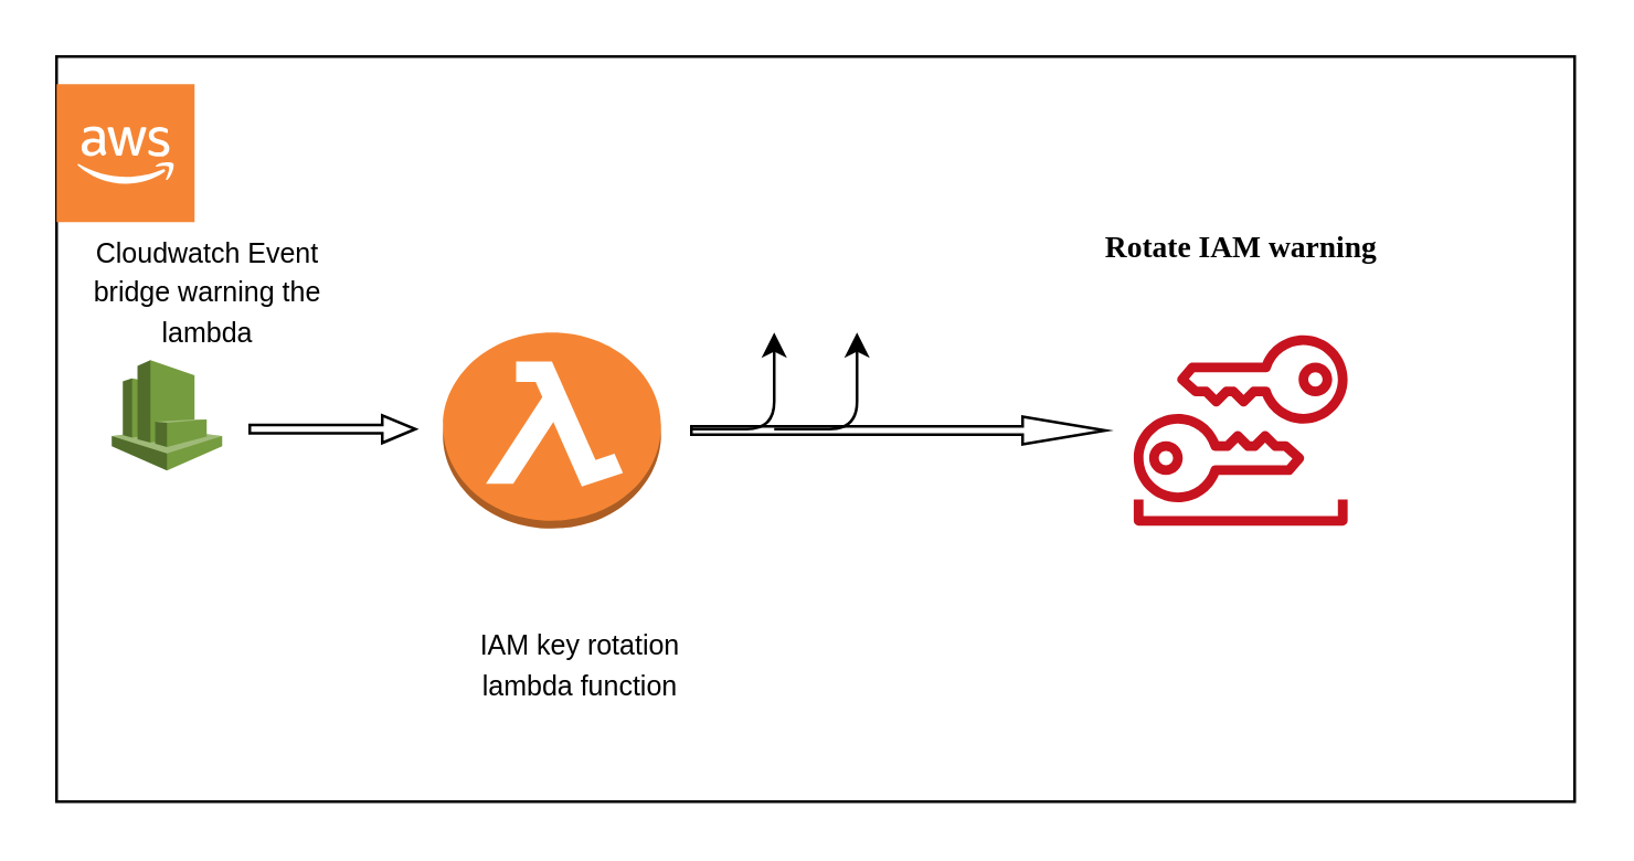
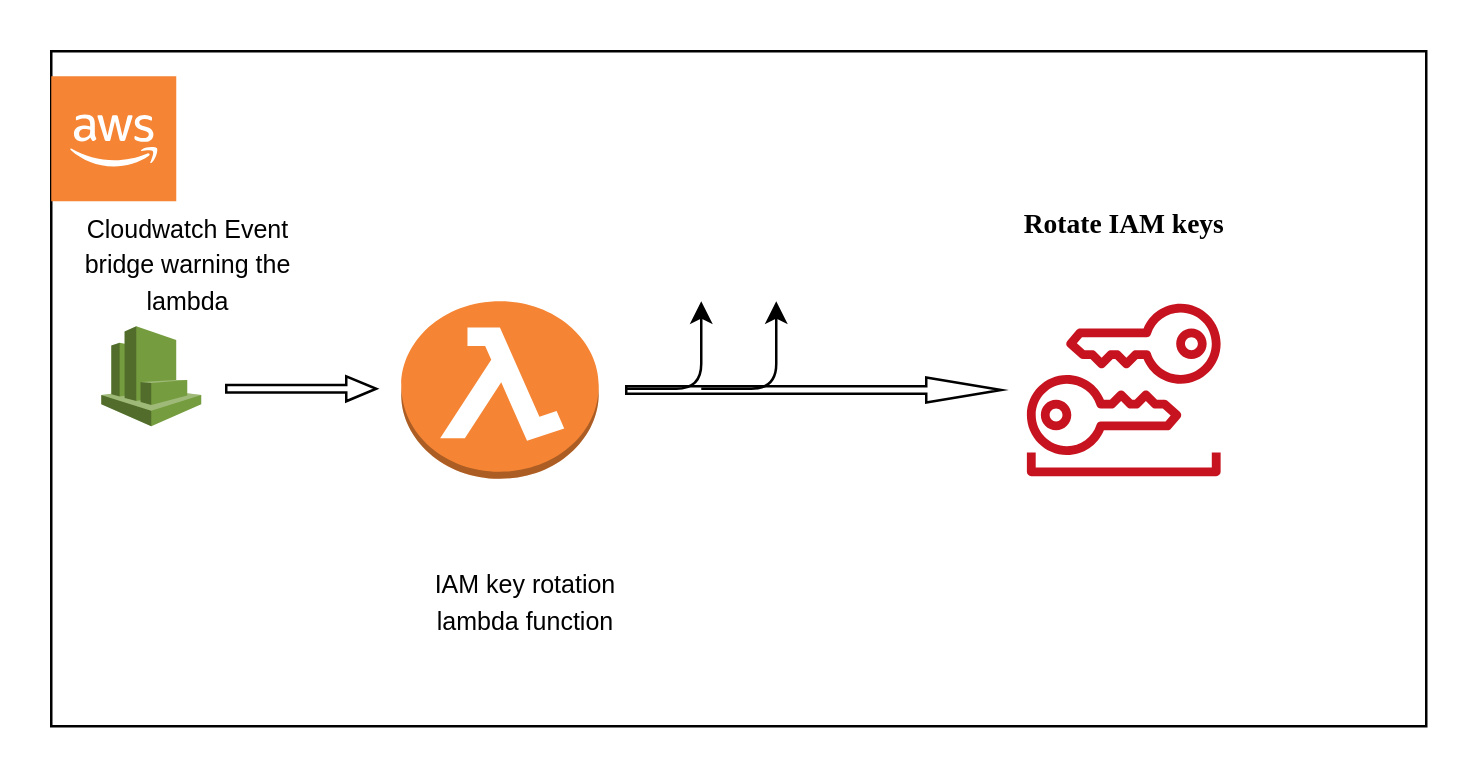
  <mxCell id="0" />
  <mxCell id="1" parent="0" />
  <mxCell id="2" value="" style="rounded=0;whiteSpace=wrap;html=1;" vertex="1" parent="1"><mxGeometry x="20" y="20" width="550" height="270" as="geometry" /></mxCell>
  <mxCell id="3" value="" style="outlineConnect=0;dashed=0;verticalLabelPosition=bottom;verticalAlign=top;align=center;html=1;shape=mxgraph.aws3.cloud_2;fillColor=#F58534;gradientColor=none;" vertex="1" parent="1"><mxGeometry x="20" y="30" width="50" height="50" as="geometry" /></mxCell>
  <mxCell id="4" value="" style="outlineConnect=0;dashed=0;verticalLabelPosition=bottom;verticalAlign=top;align=center;html=1;shape=mxgraph.aws3.cloudwatch;fillColor=#759C3E;gradientColor=none;" vertex="1" parent="1"><mxGeometry x="40" y="130" width="40" height="40" as="geometry" /></mxCell>
  <mxCell id="5" value="" style="shape=singleArrow;whiteSpace=wrap;html=1;" vertex="1" parent="1"><mxGeometry x="90" y="150" width="60" height="10" as="geometry" /></mxCell>
  <mxCell id="6" value="" style="outlineConnect=0;dashed=0;verticalLabelPosition=bottom;verticalAlign=top;align=center;html=1;shape=mxgraph.aws3.lambda_function;fillColor=#F58534;gradientColor=none;" vertex="1" parent="1"><mxGeometry x="160" y="120" width="79" height="71" as="geometry" /></mxCell>
  <mxCell id="7" value="" style="shape=singleArrow;whiteSpace=wrap;html=1;" vertex="1" parent="1"><mxGeometry x="250" y="150.5" width="150" height="10" as="geometry" /></mxCell>
  <mxCell id="8" value="" style="edgeStyle=segmentEdgeStyle;endArrow=classic;html=1;" edge="1" parent="1"><mxGeometry width="50" height="50" relative="1" as="geometry"><mxPoint x="250" y="155" as="sourcePoint" /><mxPoint x="280" y="120" as="targetPoint" /><Array as="points"><mxPoint x="280" y="155" /></Array></mxGeometry></mxCell>
  <mxCell id="9" value="" style="edgeStyle=segmentEdgeStyle;endArrow=classic;html=1;" edge="1" parent="1"><mxGeometry width="50" height="50" relative="1" as="geometry"><mxPoint x="280" y="155" as="sourcePoint" /><mxPoint x="310" y="120" as="targetPoint" /><Array as="points"><mxPoint x="310" y="155" /></Array></mxGeometry></mxCell>
  <mxCell id="10" value="" style="outlineConnect=0;fontColor=#232F3E;gradientColor=none;fillColor=#C7131F;strokeColor=none;dashed=0;verticalLabelPosition=bottom;verticalAlign=top;align=center;html=1;fontSize=12;fontStyle=0;aspect=fixed;pointerEvents=1;shape=mxgraph.aws4.long_term_security_credential;" vertex="1" parent="1"><mxGeometry x="410" y="121" width="78" height="69" as="geometry" /></mxCell>
- <mxCell id="11" value="&lt;font style=&quot;font-size: 11px&quot; face=&quot;Verdana&quot;&gt;Rotate IAM warning&lt;/font&gt;" style="text;strokeColor=none;fillColor=none;html=1;fontSize=24;fontStyle=1;verticalAlign=middle;align=center;" vertex="1" parent="1"><mxGeometry x="399" y="65" width="100" height="40" as="geometry" /></mxCell>
+ <mxCell id="11" value="&lt;font style=&quot;font-size: 11px&quot; face=&quot;Verdana&quot;&gt;Rotate IAM keys&lt;/font&gt;" style="text;strokeColor=none;fillColor=none;html=1;fontSize=24;fontStyle=1;verticalAlign=middle;align=center;" vertex="1" parent="1"><mxGeometry x="399" y="65" width="100" height="40" as="geometry" /></mxCell>
  <mxCell id="12" value="&lt;font style=&quot;font-size: 10px&quot;&gt;Cloudwatch Event bridge warning the lambda&lt;/font&gt;" style="text;html=1;strokeColor=none;fillColor=none;align=center;verticalAlign=middle;whiteSpace=wrap;rounded=0;" vertex="1" parent="1"><mxGeometry x="30" y="90" width="90" height="30" as="geometry" /></mxCell>
  <mxCell id="13" value="&lt;span style=&quot;font-size: 10px&quot;&gt;IAM key rotation&lt;br&gt;lambda function&lt;br&gt;&lt;/span&gt;" style="text;html=1;strokeColor=none;fillColor=none;align=center;verticalAlign=middle;whiteSpace=wrap;rounded=0;" vertex="1" parent="1"><mxGeometry x="165" y="225" width="90" height="30" as="geometry" /></mxCell>
